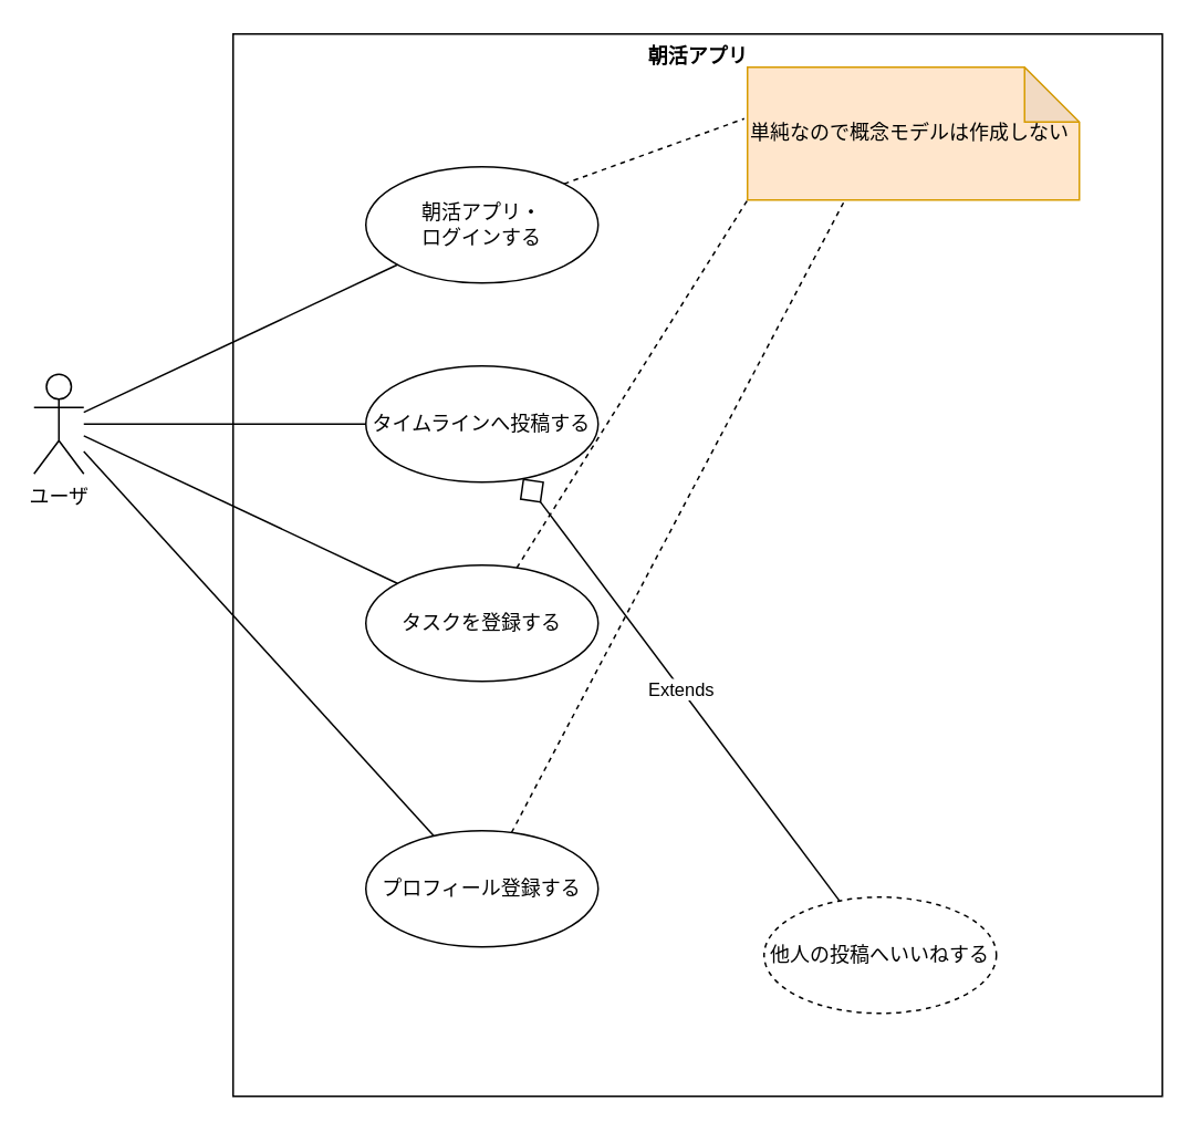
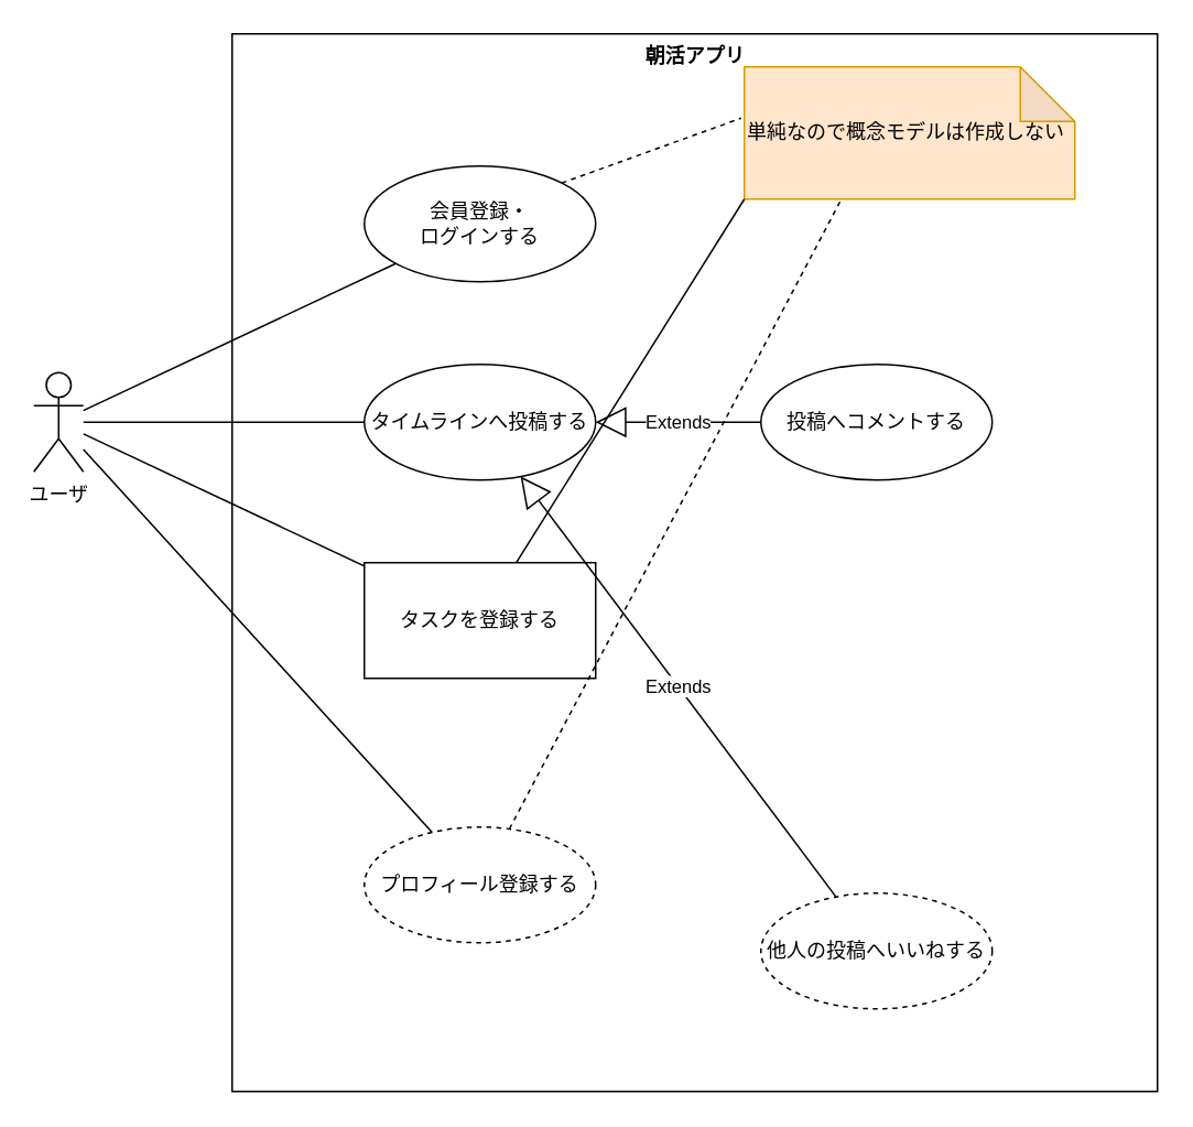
  <mxCell id="0" />
  <mxCell id="1" parent="0" />
  <mxCell id="2" value="朝活アプリ" style="html=1;fillColor=none;verticalAlign=top;fontStyle=1" parent="1" vertex="1"><mxGeometry x="140" y="20" width="560" height="640" as="geometry" /></mxCell>
  <mxCell id="3" value="ユーザ" style="shape=umlActor;verticalLabelPosition=bottom;verticalAlign=top;html=1;fillColor=default;" parent="1" vertex="1"><mxGeometry x="20" y="225" width="30" height="60" as="geometry" /></mxCell>
  <mxCell id="4" value="タイムラインへ投稿する" style="ellipse;whiteSpace=wrap;html=1;fillColor=default;" parent="1" vertex="1"><mxGeometry x="220" y="220" width="140" height="70" as="geometry" /></mxCell>
- <mxCell id="5" value="タスクを登録する" style="ellipse;whiteSpace=wrap;html=1;fillColor=default;" parent="1" vertex="1"><mxGeometry x="220" y="340" width="140" height="70" as="geometry" /></mxCell>
- <mxCell id="6" value="朝活アプリ・&lt;br&gt;ログインする" style="ellipse;whiteSpace=wrap;html=1;fillColor=default;" parent="1" vertex="1"><mxGeometry x="220" y="100" width="140" height="70" as="geometry" /></mxCell>
+ <mxCell id="5" value="タスクを登録する" style="whiteSpace=wrap;html=1;fillColor=default;rounded=0;" parent="1" vertex="1"><mxGeometry x="220" y="340" width="140" height="70" as="geometry" /></mxCell>
+ <mxCell id="6" value="会員登録・&lt;br&gt;ログインする" style="ellipse;whiteSpace=wrap;html=1;fillColor=default;" parent="1" vertex="1"><mxGeometry x="220" y="100" width="140" height="70" as="geometry" /></mxCell>
+ <mxCell id="7" value="投稿へコメントする" style="ellipse;whiteSpace=wrap;html=1;fillColor=default;" parent="1" vertex="1"><mxGeometry x="460" y="220" width="140" height="70" as="geometry" /></mxCell>
  <mxCell id="8" value="他人の投稿へいいねする" style="ellipse;whiteSpace=wrap;html=1;fillColor=default;dashed=1;" parent="1" vertex="1"><mxGeometry x="460" y="540" width="140" height="70" as="geometry" /></mxCell>
- <mxCell id="10" value="Extends" style="endArrow=diamond;endSize=16;endFill=0;html=1;" parent="1" source="8" target="4" edge="1"><mxGeometry width="160" relative="1" as="geometry"><mxPoint x="515.202" y="303.221" as="sourcePoint" /><mxPoint x="374.661" y="246.864" as="targetPoint" /></mxGeometry></mxCell>
+ <mxCell id="9" value="Extends" style="endArrow=block;endSize=16;endFill=0;html=1;" parent="1" source="7" target="4" edge="1"><mxGeometry width="160" relative="1" as="geometry"><mxPoint x="270" y="200" as="sourcePoint" /><mxPoint x="430" y="200" as="targetPoint" /></mxGeometry></mxCell>
+ <mxCell id="10" value="Extends" style="endArrow=block;endSize=16;endFill=0;html=1;" parent="1" source="8" target="4" edge="1"><mxGeometry width="160" relative="1" as="geometry"><mxPoint x="515.202" y="303.221" as="sourcePoint" /><mxPoint x="374.661" y="246.864" as="targetPoint" /></mxGeometry></mxCell>
  <mxCell id="11" value="" style="endArrow=none;html=1;" parent="1" source="3" target="6" edge="1"><mxGeometry relative="1" as="geometry"><mxPoint x="270" y="250" as="sourcePoint" /><mxPoint x="430" y="250" as="targetPoint" /></mxGeometry></mxCell>
  <mxCell id="12" value="" style="endArrow=none;html=1;" parent="1" source="3" target="4" edge="1"><mxGeometry relative="1" as="geometry"><mxPoint x="80" y="213.571" as="sourcePoint" /><mxPoint x="256.852" y="137.778" as="targetPoint" /></mxGeometry></mxCell>
  <mxCell id="13" value="" style="endArrow=none;html=1;" parent="1" source="3" target="5" edge="1"><mxGeometry relative="1" as="geometry"><mxPoint x="80" y="220.294" as="sourcePoint" /><mxPoint x="250.054" y="223.629" as="targetPoint" /></mxGeometry></mxCell>
- <mxCell id="14" value="プロフィール登録する" style="ellipse;whiteSpace=wrap;html=1;fillColor=default;" parent="1" vertex="1"><mxGeometry x="220" y="500" width="140" height="70" as="geometry" /></mxCell>
+ <mxCell id="14" value="プロフィール登録する" style="ellipse;whiteSpace=wrap;html=1;fillColor=default;dashed=1;" parent="1" vertex="1"><mxGeometry x="220" y="500" width="140" height="70" as="geometry" /></mxCell>
  <mxCell id="15" value="" style="endArrow=none;html=1;" parent="1" source="3" target="14" edge="1"><mxGeometry relative="1" as="geometry"><mxPoint x="80" y="227.353" as="sourcePoint" /><mxPoint x="270.015" y="320.498" as="targetPoint" /></mxGeometry></mxCell>
  <mxCell id="16" value="単純なので概念モデルは作成しない" style="shape=note;whiteSpace=wrap;html=1;backgroundOutline=1;darkOpacity=0.05;fillColor=#ffe6cc;strokeColor=#d79b00;align=left;size=33;" vertex="1" parent="1"><mxGeometry x="450" y="40" width="200" height="80" as="geometry" /></mxCell>
  <mxCell id="17" value="" style="endArrow=none;dashed=1;html=1;exitX=1;exitY=0;exitDx=0;exitDy=0;entryX=-0.01;entryY=0.388;entryDx=0;entryDy=0;entryPerimeter=0;" edge="1" parent="1" source="6" target="16"><mxGeometry width="50" height="50" relative="1" as="geometry"><mxPoint x="300" y="140" as="sourcePoint" /><mxPoint x="429.837" y="80" as="targetPoint" /></mxGeometry></mxCell>
- <mxCell id="18" value="" style="endArrow=none;dashed=1;html=1;entryX=0;entryY=1;entryDx=0;entryDy=0;entryPerimeter=0;" edge="1" parent="1" source="5" target="16"><mxGeometry width="50" height="50" relative="1" as="geometry"><mxPoint x="349.497" y="120.251" as="sourcePoint" /><mxPoint x="458" y="81.04" as="targetPoint" /></mxGeometry></mxCell>
+ <mxCell id="18" value="" style="endArrow=none;dashed=0;html=1;entryX=0;entryY=1;entryDx=0;entryDy=0;entryPerimeter=0;" edge="1" parent="1" source="5" target="16"><mxGeometry width="50" height="50" relative="1" as="geometry"><mxPoint x="349.497" y="120.251" as="sourcePoint" /><mxPoint x="458" y="81.04" as="targetPoint" /></mxGeometry></mxCell>
  <mxCell id="19" value="" style="endArrow=none;dashed=1;html=1;entryX=-0.01;entryY=0.388;entryDx=0;entryDy=0;entryPerimeter=0;" edge="1" parent="1" source="14"><mxGeometry width="50" height="50" relative="1" as="geometry"><mxPoint x="360.001" y="380.315" as="sourcePoint" /><mxPoint x="508.71" y="120" as="targetPoint" /></mxGeometry></mxCell>
